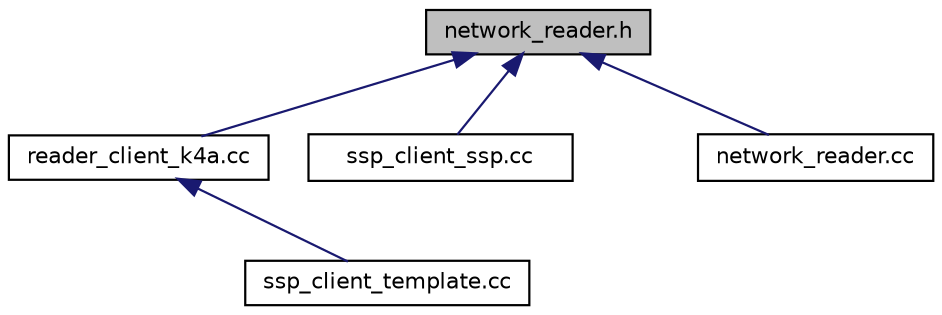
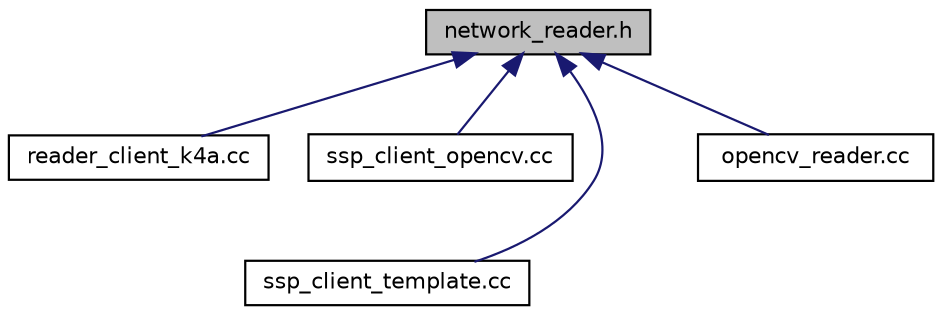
  digraph {
    node [color=black fillcolor=white fontname=Helvetica fontsize=10 shape=record style=filled]
    edge [color=midnightblue dir=back fontname=Helvetica fontsize=10 labelfontname=Helvetica labelfontsize=10 style=solid]
    n1 [fillcolor=grey75 fontcolor=black height=0.2 label="network_reader.h" width=0.4]
    n2 [height=0.2 label="reader_client_k4a.cc" width=0.4]
-   n3 [height=0.2 label="ssp_client_ssp.cc" width=0.4]
+   n3 [height=0.2 label="ssp_client_opencv.cc" width=0.4]
    n4 [height=0.2 label="ssp_client_template.cc" width=0.4]
-   n5 [height=0.2 label="network_reader.cc" width=0.4]
+   n5 [height=0.2 label="opencv_reader.cc" width=0.4]
    n1 -> n2
    n1 -> n3
-   n2 -> n4
+   n1 -> n4
    n1 -> n5
  }
